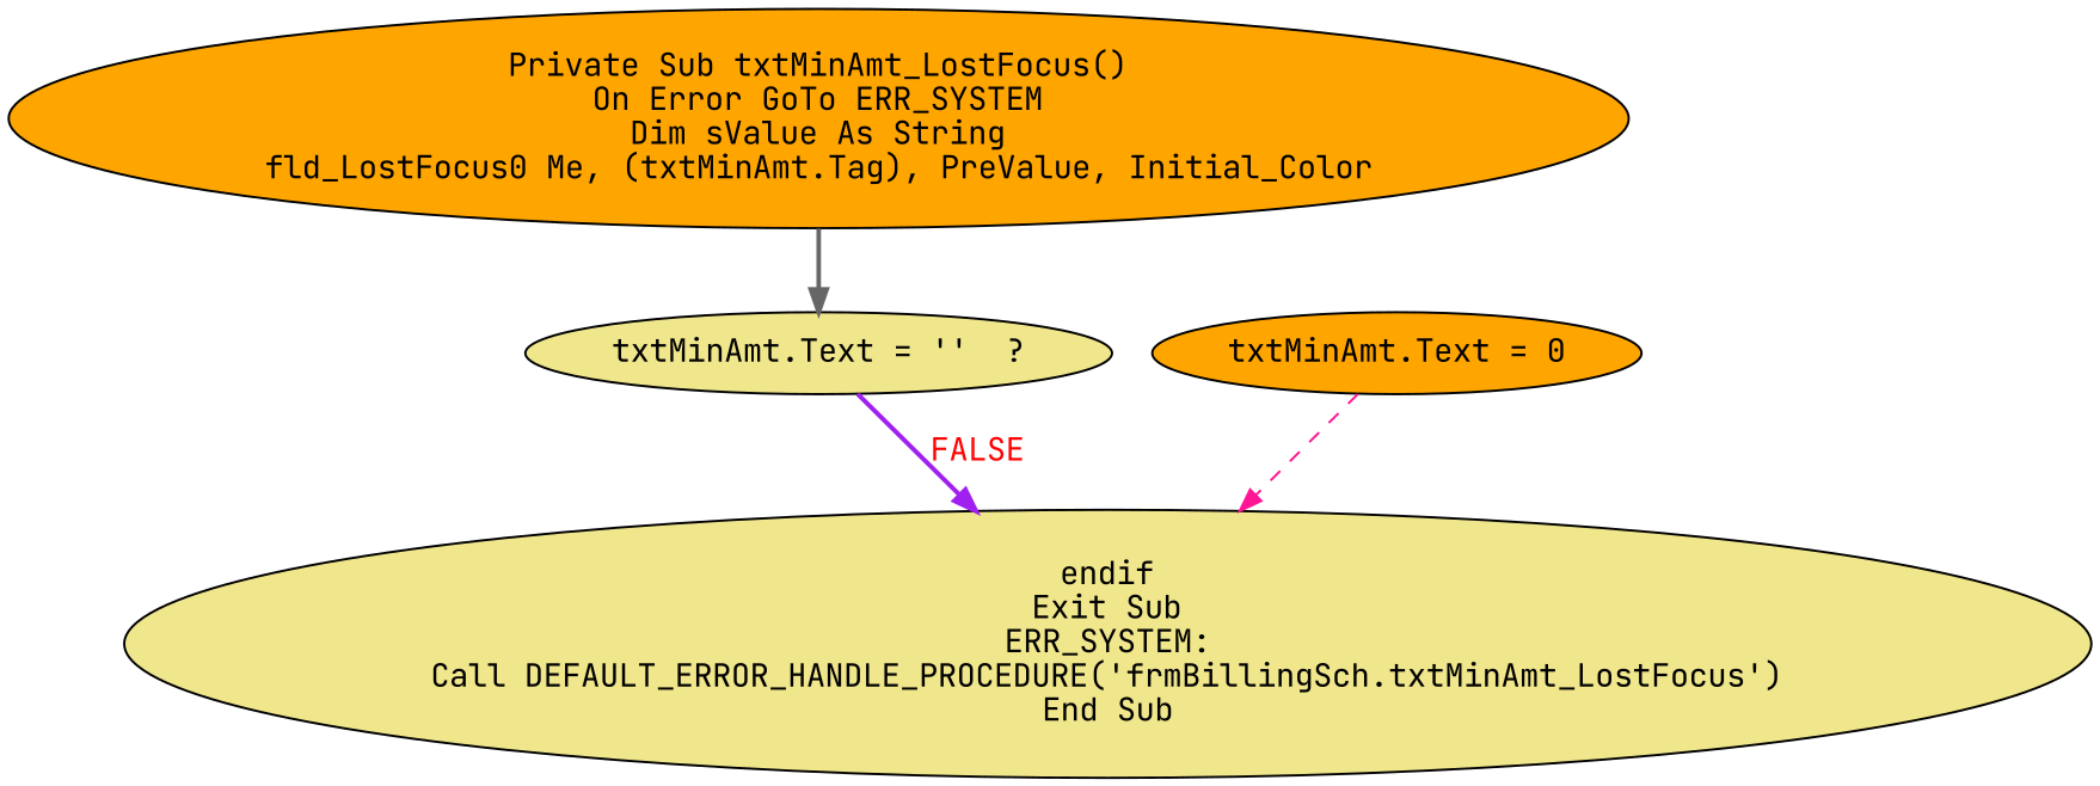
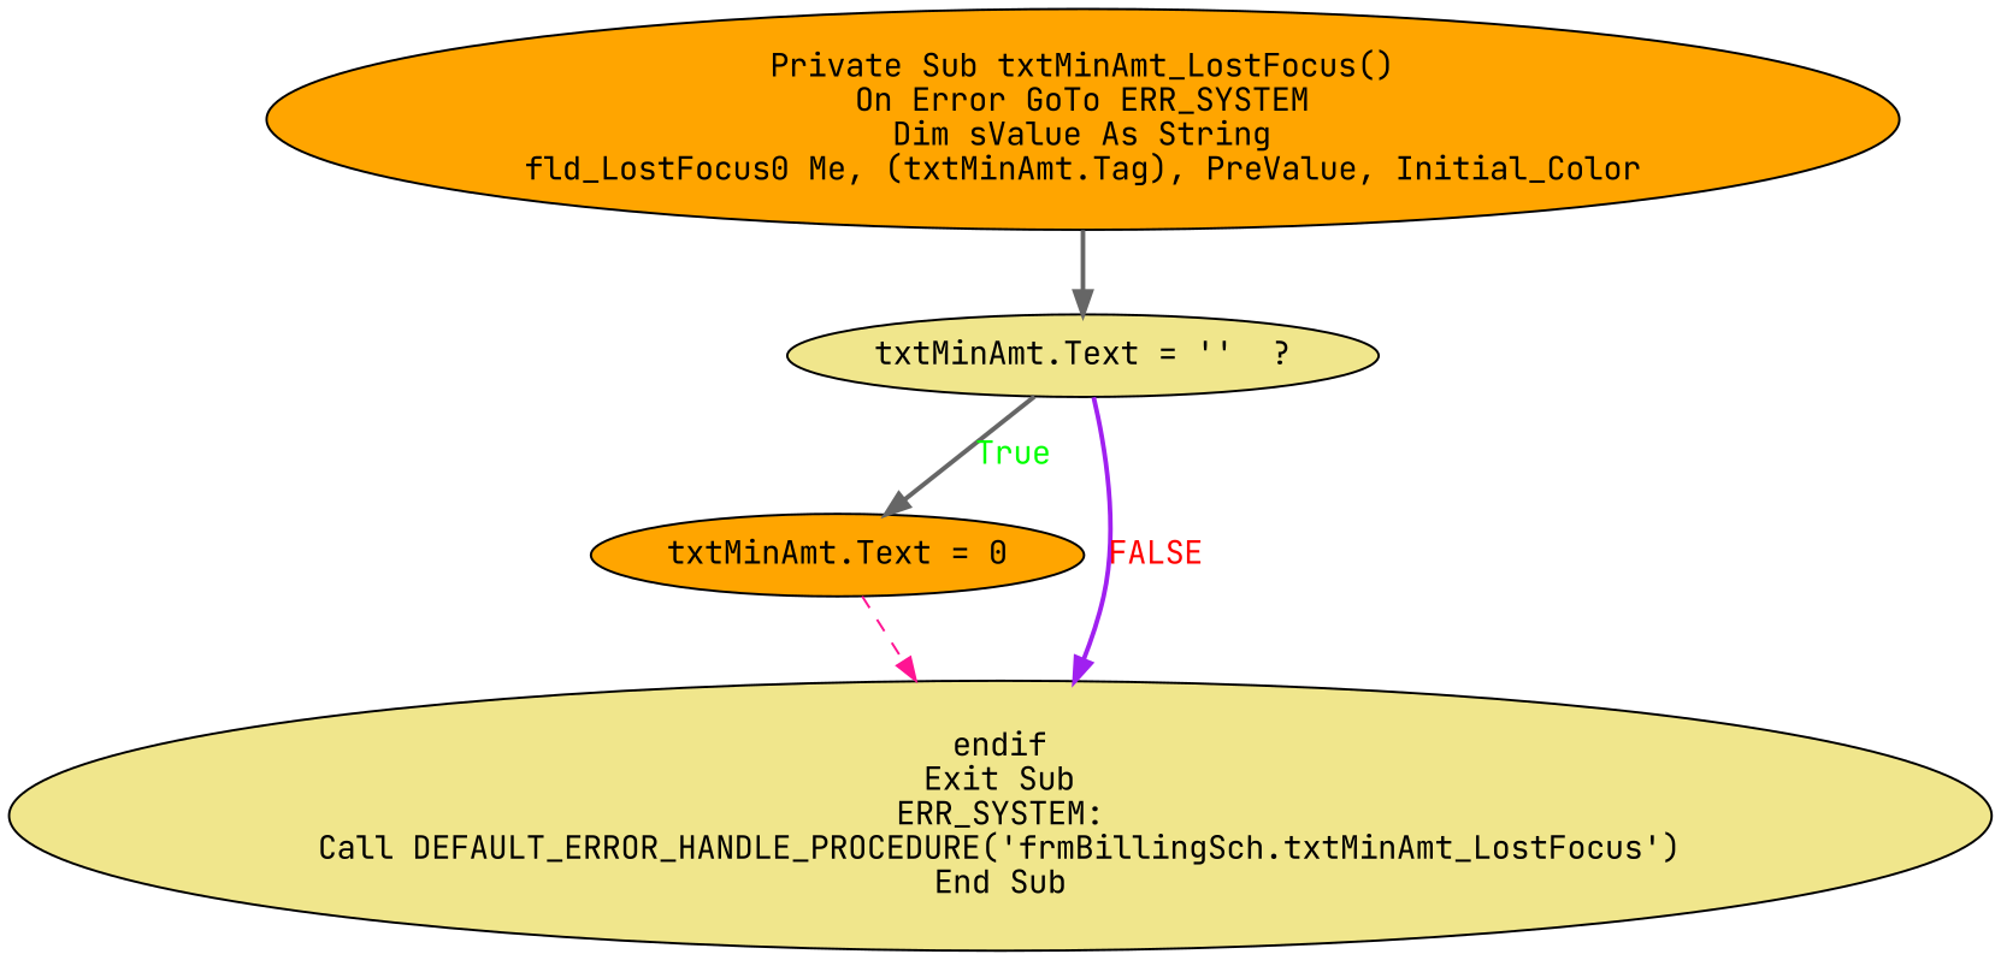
  digraph {
    fontname="JetBrains Mono"
    node [shape=ellipse style=filled fillcolor=orange fontname="JetBrains Mono"]
    edge [color=gray40 style=bold fontname="JetBrains Mono"]
    n1 [label="Private Sub txtMinAmt_LostFocus()\nOn Error GoTo ERR_SYSTEM\nDim sValue As String\nfld_LostFocus0 Me, (txtMinAmt.Tag), PreValue, Initial_Color"]
    n2 [label="txtMinAmt.Text = ''  ?" fillcolor=khaki]
    n3 [label="txtMinAmt.Text = 0"]
    n4 [label="endif\nExit Sub\nERR_SYSTEM:\nCall DEFAULT_ERROR_HANDLE_PROCEDURE('frmBillingSch.txtMinAmt_LostFocus')\nEnd Sub" fillcolor=khaki]
    n1 -> n2
+   n2 -> n3 [fontcolor=GREEN label=True]
    n2 -> n4 [fontcolor=RED label=FALSE color=purple]
    n3 -> n4 [color=deeppink style=dashed]
  }
